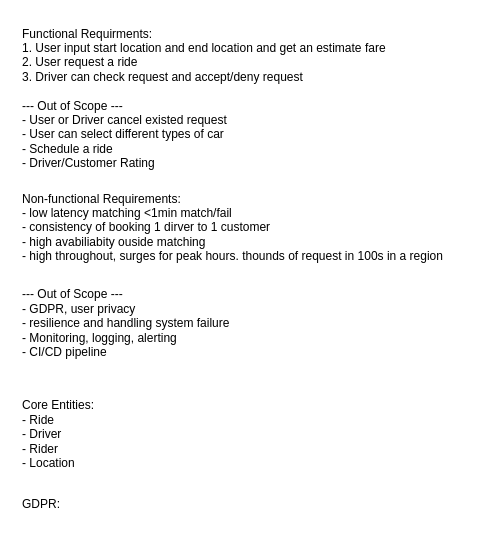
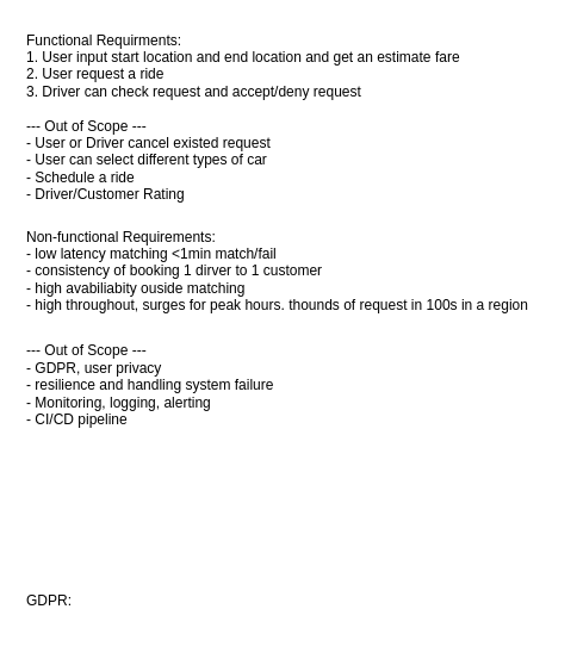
  <mxCell id="0" />
  <mxCell id="1" parent="0" />
  <mxCell id="2" value="Functional Requirments:&lt;div&gt;1. User input start location and end location and get an estimate fare&lt;/div&gt;&lt;div&gt;2. User request a ride&amp;nbsp;&lt;/div&gt;&lt;div&gt;3. Driver can check request and&lt;span style=&quot;background-color: transparent; color: light-dark(rgb(0, 0, 0), rgb(255, 255, 255));&quot;&gt;&amp;nbsp;accept/deny request&lt;/span&gt;&lt;/div&gt;&lt;div&gt;&lt;br&gt;&lt;/div&gt;&lt;div&gt;--- Out of Scope ---&lt;/div&gt;&lt;div&gt;- User or Driver cancel existed request&lt;/div&gt;&lt;div&gt;- User can select different types of car&lt;/div&gt;&lt;div&gt;- Schedule a ride&lt;/div&gt;&lt;div&gt;- Driver/Customer Rating&lt;/div&gt;" style="text;html=1;align=left;verticalAlign=middle;resizable=0;points=[];autosize=1;strokeColor=none;fillColor=none;" vertex="1" parent="1"><mxGeometry x="20" y="20" width="382" height="156" as="geometry" /></mxCell>
  <mxCell id="3" value="Non-functional Requirements:&lt;div&gt;- low latency matching &amp;lt;1min match/fail&lt;/div&gt;&lt;div&gt;- consistency of booking 1 dirver to 1 customer&lt;/div&gt;&lt;div&gt;- high avabiliabity ouside matching&lt;/div&gt;&lt;div&gt;- high throughout, surges for peak hours. thounds of request in 100s in a region&lt;span style=&quot;background-color: transparent; color: light-dark(rgb(0, 0, 0), rgb(255, 255, 255));&quot;&gt;&amp;nbsp;&lt;/span&gt;&lt;/div&gt;" style="text;html=1;align=left;verticalAlign=middle;resizable=0;points=[];autosize=1;strokeColor=none;fillColor=none;" vertex="1" parent="1"><mxGeometry x="20" y="185" width="442" height="84" as="geometry" /></mxCell>
  <mxCell id="4" value="--- Out of Scope ---&lt;div&gt;- GDPR, user privacy&lt;/div&gt;&lt;div&gt;- resilience and handling system failure&lt;/div&gt;&lt;div&gt;- Monitoring, logging, alerting&lt;/div&gt;&lt;div&gt;- CI/CD pipeline&lt;/div&gt;&lt;div&gt;&lt;br&gt;&lt;/div&gt;" style="text;html=1;align=left;verticalAlign=middle;resizable=0;points=[];autosize=1;strokeColor=none;fillColor=none;" vertex="1" parent="1"><mxGeometry x="20" y="281" width="225" height="98" as="geometry" /></mxCell>
- <mxCell id="5" value="Core Entities:&lt;div&gt;- Ride&lt;/div&gt;&lt;div&gt;- Driver&lt;/div&gt;&lt;div&gt;- Rider&lt;/div&gt;&lt;div&gt;- Location&lt;/div&gt;&lt;div&gt;&lt;br&gt;&lt;/div&gt;" style="text;html=1;align=left;verticalAlign=middle;resizable=0;points=[];autosize=1;strokeColor=none;fillColor=none;" vertex="1" parent="1"><mxGeometry x="20" y="392" width="90" height="98" as="geometry" /></mxCell>
  <mxCell id="6" value="GDPR:&lt;div&gt;&lt;br&gt;&lt;/div&gt;" style="text;html=1;align=left;verticalAlign=middle;resizable=0;points=[];autosize=1;strokeColor=none;fillColor=none;" vertex="1" parent="1"><mxGeometry x="20" y="490" width="41" height="41" as="geometry" /></mxCell>
